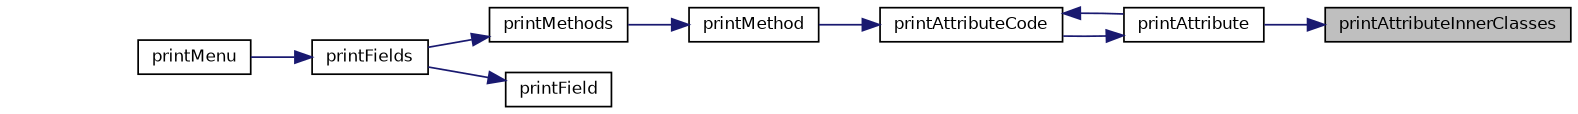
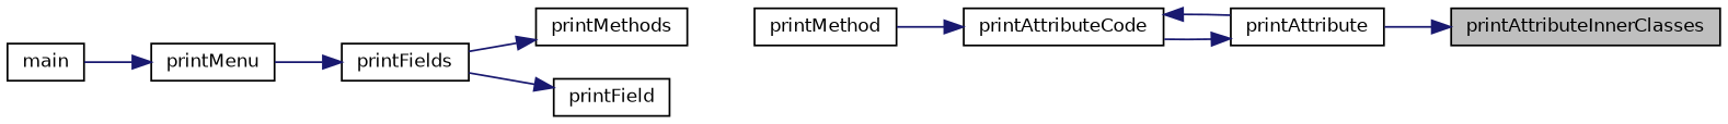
  digraph {
    rankdir=RL
    node [color=black fillcolor=white fontname=Helvetica fontsize=10 shape=record style=filled]
    edge [color=midnightblue dir=back fontname=Helvetica fontsize=10 labelfontname=Helvetica labelfontsize=10 style=solid]
    n1 [fillcolor=grey75 fontcolor=black height=0.2 label=printAttributeInnerClasses width=0.4]
    n2 [height=0.2 label=printAttribute width=0.4]
    n3 [height=0.2 label=printAttributeCode width=0.4]
    n4 [height=0.2 label=printMethod width=0.4]
    n5 [height=0.2 label=printField width=0.4]
    n6 [height=0.2 label=printFields width=0.4]
    n7 [height=0.2 label=printMethods width=0.4]
    n8 [height=0.2 label=printMenu width=0.4]
+   n9 [height=0.2 label=main width=0.4]
    n1 -> n2
    n2 -> n3
    n3 -> n2
    n3 -> n4
-   n4 -> n7
    n5 -> n6
    n6 -> n8
    n7 -> n6
+   n8 -> n9
  }
